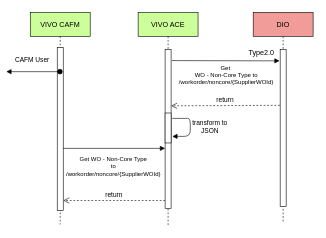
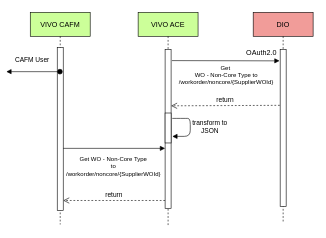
  <mxCell id="0" />
  <mxCell id="1" parent="0" />
  <mxCell id="2" value="VIVO CAFM" style="shape=umlLifeline;perimeter=lifelinePerimeter;container=1;collapsible=0;recursiveResize=0;rounded=0;shadow=0;strokeWidth=1;fillColor=#CCFF99;" parent="1" vertex="1"><mxGeometry x="20" y="20" width="100" height="354" as="geometry" /></mxCell>
  <mxCell id="3" value="" style="points=[];perimeter=orthogonalPerimeter;rounded=0;shadow=0;strokeWidth=1;" parent="2" vertex="1"><mxGeometry x="45" y="59" width="10" height="272" as="geometry" /></mxCell>
  <mxCell id="4" value="CAFM User" style="verticalAlign=bottom;startArrow=oval;endArrow=block;startSize=8;shadow=0;strokeWidth=1;" parent="2" edge="1"><mxGeometry x="0.061" y="-11" relative="1" as="geometry"><mxPoint x="49.5" y="99" as="sourcePoint" /><mxPoint x="1" as="offset" /><mxPoint x="-40" y="99" as="targetPoint" /></mxGeometry></mxCell>
  <mxCell id="5" value="VIVO ACE" style="shape=umlLifeline;perimeter=lifelinePerimeter;container=1;collapsible=0;recursiveResize=0;rounded=0;shadow=0;strokeWidth=1;fillColor=#CCFF99;" parent="1" vertex="1"><mxGeometry x="200" y="20" width="100" height="355" as="geometry" /></mxCell>
  <mxCell id="6" value="" style="points=[];perimeter=orthogonalPerimeter;rounded=0;shadow=0;strokeWidth=1;" parent="5" vertex="1"><mxGeometry x="45" y="62" width="10" height="265" as="geometry" /></mxCell>
  <mxCell id="7" value="" style="points=[];perimeter=orthogonalPerimeter;rounded=0;shadow=0;strokeWidth=1;" parent="5" vertex="1"><mxGeometry x="45" y="168" width="10" height="50" as="geometry" /></mxCell>
  <mxCell id="8" value="Get WO - Non-Core Type &#10;to&#10;/workorder/noncore/{SupplierWOId}" style="verticalAlign=bottom;endArrow=block;entryX=0;entryY=0;shadow=0;strokeWidth=1;fontSize=10;" parent="1" edge="1"><mxGeometry x="-0.012" y="-51" relative="1" as="geometry"><mxPoint x="75" y="247" as="sourcePoint" /><mxPoint as="offset" /><mxPoint x="245" y="247" as="targetPoint" /></mxGeometry></mxCell>
  <mxCell id="9" value="DIO" style="shape=umlLifeline;perimeter=lifelinePerimeter;container=1;collapsible=0;recursiveResize=0;rounded=0;shadow=0;strokeWidth=1;fillColor=#F19C99;" parent="1" vertex="1"><mxGeometry x="392" y="20" width="100" height="350" as="geometry" /></mxCell>
  <mxCell id="10" value="" style="points=[];perimeter=orthogonalPerimeter;rounded=0;shadow=0;strokeWidth=1;" parent="9" vertex="1"><mxGeometry x="45" y="62" width="10" height="262" as="geometry" /></mxCell>
  <mxCell id="11" value="Get &#10;WO - Non-Core Type to &#10;/workorder/noncore/{SupplierWOId}" style="verticalAlign=bottom;endArrow=block;shadow=0;strokeWidth=1;exitX=0.564;exitY=0.577;exitDx=0;exitDy=0;exitPerimeter=0;fontSize=10;" parent="1" edge="1"><mxGeometry x="0.01" y="-45" relative="1" as="geometry"><mxPoint x="256.4" y="100.56" as="sourcePoint" /><mxPoint x="436" y="101" as="targetPoint" /><mxPoint as="offset" /></mxGeometry></mxCell>
  <mxCell id="12" value="transform to &#10;JSON" style="verticalAlign=bottom;endArrow=block;shadow=0;strokeWidth=1;" parent="1" edge="1"><mxGeometry x="0.333" y="-33" relative="1" as="geometry"><mxPoint x="257" y="197" as="sourcePoint" /><mxPoint x="257" y="227" as="targetPoint" /><Array as="points"><mxPoint x="270" y="197" /><mxPoint x="287" y="197" /><mxPoint x="287" y="227" /></Array><mxPoint x="33" y="33" as="offset" /></mxGeometry></mxCell>
- <mxCell id="13" value="Type2.0" style="text;html=1;strokeColor=none;fillColor=none;align=center;verticalAlign=middle;whiteSpace=wrap;rounded=0;" parent="1" vertex="1"><mxGeometry x="371" y="78" width="70" height="20" as="geometry" /></mxCell>
+ <mxCell id="13" value="OAuth2.0" style="text;html=1;strokeColor=none;fillColor=none;align=center;verticalAlign=middle;whiteSpace=wrap;rounded=0;" parent="1" vertex="1"><mxGeometry x="371" y="78" width="70" height="20" as="geometry" /></mxCell>
  <mxCell id="14" value="return" style="verticalAlign=bottom;endArrow=open;dashed=1;endSize=8;exitX=0;exitY=0.95;shadow=0;strokeWidth=1;" edge="1" parent="1"><mxGeometry relative="1" as="geometry"><mxPoint x="75" y="334" as="targetPoint" /><mxPoint x="245" y="334" as="sourcePoint" /></mxGeometry></mxCell>
  <mxCell id="15" value="return" style="verticalAlign=bottom;endArrow=open;dashed=1;endSize=8;exitX=0.444;exitY=0.473;shadow=0;strokeWidth=1;exitDx=0;exitDy=0;exitPerimeter=0;" edge="1" parent="1"><mxGeometry relative="1" as="geometry"><mxPoint x="255" y="176" as="targetPoint" /><mxPoint x="436.4" y="175.211" as="sourcePoint" /></mxGeometry></mxCell>
